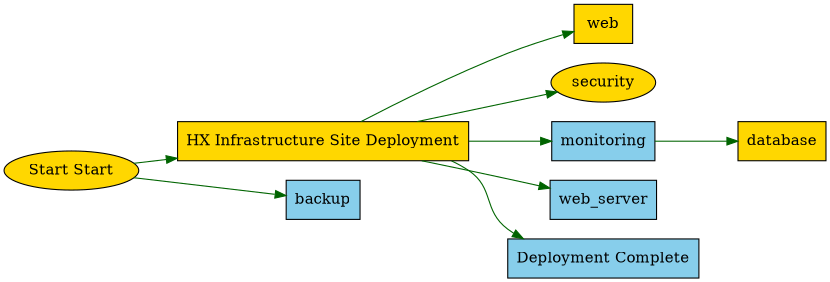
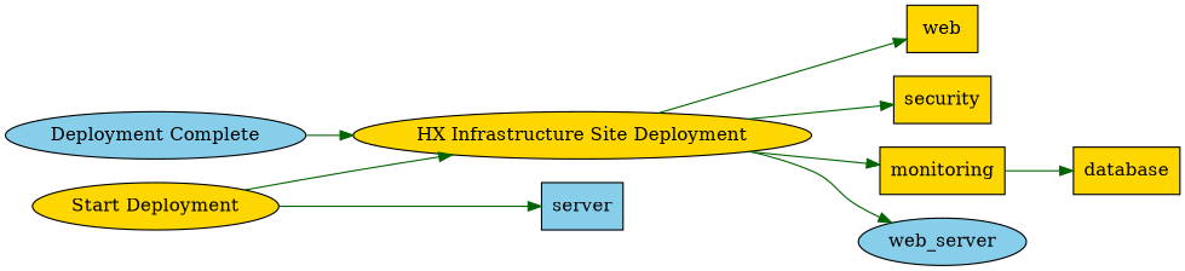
  digraph {
    rankdir=LR
    node [fillcolor=gold shape=box style=filled]
    edge [color=darkgreen]
-   n1 [label="Start Start" shape=ellipse]
-   n2 [label="HX Infrastructure Site Deployment" shape=rectangle]
-   n3 [fillcolor=skyblue label=backup]
+   n1 [label="Start Deployment" shape=ellipse]
+   n2 [label="HX Infrastructure Site Deployment" shape=ellipse]
+   n3 [fillcolor=skyblue label=server]
    n4 [label=web]
-   n5 [label=security shape=ellipse]
-   n6 [fillcolor=skyblue label=monitoring]
-   n7 [fillcolor=skyblue label=web_server]
-   n8 [fillcolor=skyblue label="Deployment Complete"]
+   n5 [label=security]
+   n6 [label=monitoring]
+   n7 [fillcolor=skyblue label=web_server shape=ellipse]
+   n8 [fillcolor=skyblue label="Deployment Complete" shape=ellipse]
    n9 [label=database]
    n1 -> n2
    n1 -> n3
    n2 -> n4
    n2 -> n5
    n2 -> n6
    n2 -> n7
-   n2 -> n8
+   n8 -> n2
    n6 -> n9
  }
